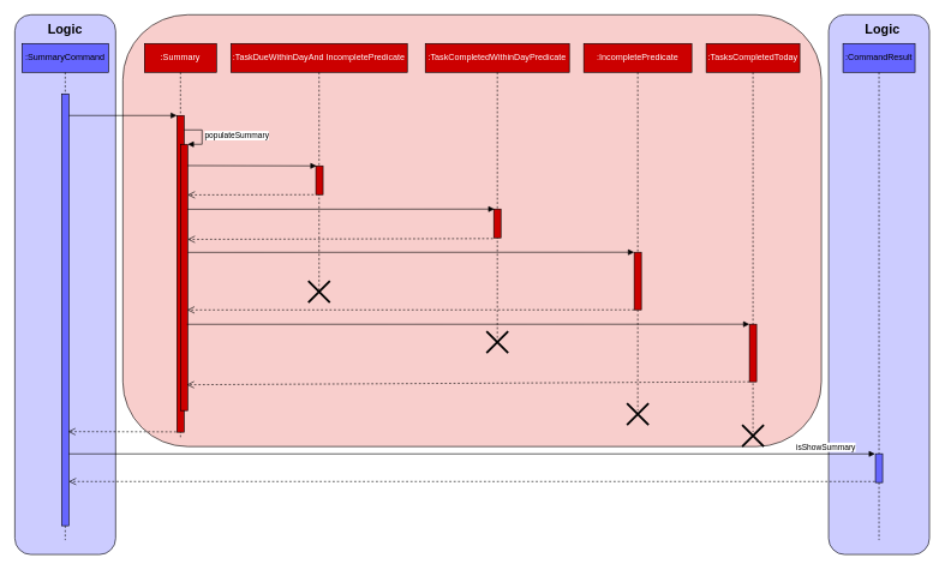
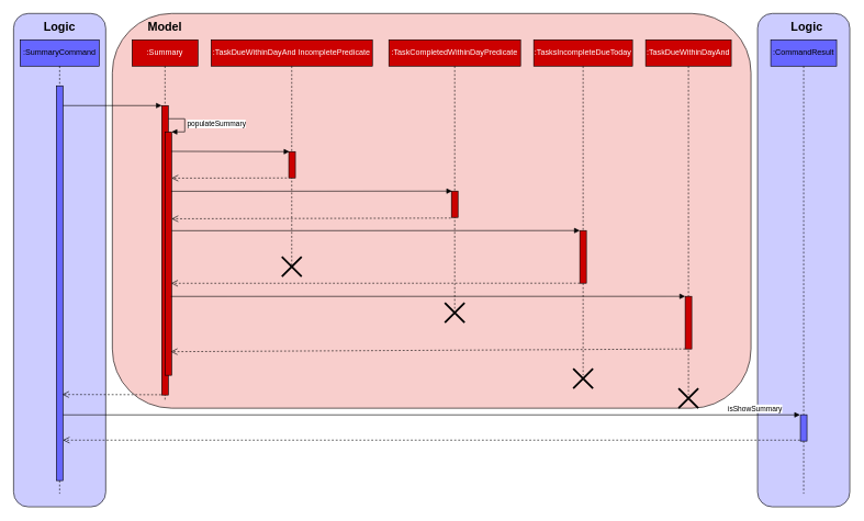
  <mxCell id="0" />
  <mxCell id="1" parent="0" />
  <mxCell id="2" value="" style="rounded=1;whiteSpace=wrap;html=1;fillColor=#CCCCFF;arcSize=16;" parent="1" vertex="1"><mxGeometry x="1150" y="20" width="140" height="750" as="geometry" /></mxCell>
  <mxCell id="3" value="" style="rounded=1;whiteSpace=wrap;html=1;fillColor=#F8CECC;" parent="1" vertex="1"><mxGeometry x="170" y="20" width="970" height="600" as="geometry" /></mxCell>
  <mxCell id="4" value="" style="rounded=1;whiteSpace=wrap;html=1;fillColor=#CCCCFF;arcSize=16;" parent="1" vertex="1"><mxGeometry x="20" y="20" width="140" height="750" as="geometry" /></mxCell>
  <mxCell id="5" value=":SummaryCommand" style="shape=umlLifeline;perimeter=lifelinePerimeter;whiteSpace=wrap;html=1;container=1;collapsible=0;recursiveResize=0;outlineConnect=0;fillColor=#6666FF;" parent="1" vertex="1"><mxGeometry x="30" y="60" width="120" height="690" as="geometry" /></mxCell>
  <mxCell id="6" value="" style="html=1;points=[];perimeter=orthogonalPerimeter;fillColor=#6666FF;" parent="5" vertex="1"><mxGeometry x="55" y="70" width="10" height="600" as="geometry" /></mxCell>
  <mxCell id="7" value="&lt;font color=&quot;#ffffff&quot;&gt;:Summary&lt;/font&gt;" style="shape=umlLifeline;perimeter=lifelinePerimeter;whiteSpace=wrap;html=1;container=1;collapsible=0;recursiveResize=0;outlineConnect=0;fillColor=#CC0000;" parent="1" vertex="1"><mxGeometry x="200" y="60" width="100" height="550" as="geometry" /></mxCell>
  <mxCell id="8" value="" style="html=1;points=[];perimeter=orthogonalPerimeter;fillColor=#CC0000;" parent="7" vertex="1"><mxGeometry x="45" y="100" width="10" height="440" as="geometry" /></mxCell>
  <mxCell id="9" value="" style="html=1;points=[];perimeter=orthogonalPerimeter;fillColor=#CC0000;" parent="7" vertex="1"><mxGeometry x="50" y="140" width="10" height="370" as="geometry" /></mxCell>
  <mxCell id="10" value="populateSummary" style="edgeStyle=orthogonalEdgeStyle;html=1;align=left;spacingLeft=2;endArrow=block;rounded=0;entryX=1;entryY=0;" parent="7" target="9" edge="1"><mxGeometry relative="1" as="geometry"><mxPoint x="55" y="120" as="sourcePoint" /><Array as="points"><mxPoint x="80" y="120" /></Array></mxGeometry></mxCell>
  <mxCell id="11" value="&lt;font color=&quot;#ffffff&quot;&gt;:TaskDueWithinDayAnd IncompletePredicate&lt;/font&gt;" style="shape=umlLifeline;perimeter=lifelinePerimeter;whiteSpace=wrap;html=1;container=1;collapsible=0;recursiveResize=0;outlineConnect=0;fillColor=#CC0000;" parent="1" vertex="1"><mxGeometry x="320" y="60" width="245" height="345" as="geometry" /></mxCell>
  <mxCell id="12" value="" style="html=1;points=[];perimeter=orthogonalPerimeter;fillColor=#CC0000;" parent="11" vertex="1"><mxGeometry x="118" y="170" width="10" height="40" as="geometry" /></mxCell>
  <mxCell id="13" value="" style="shape=umlDestroy;whiteSpace=wrap;html=1;strokeWidth=3;" vertex="1" parent="11"><mxGeometry x="107.5" y="330" width="30" height="30" as="geometry" /></mxCell>
  <mxCell id="14" value="&lt;font color=&quot;#ffffff&quot;&gt;:TaskCompletedWithinDayPredicate&lt;/font&gt;" style="shape=umlLifeline;perimeter=lifelinePerimeter;whiteSpace=wrap;html=1;container=1;collapsible=0;recursiveResize=0;outlineConnect=0;fillColor=#CC0000;" parent="1" vertex="1"><mxGeometry x="590" y="60" width="200" height="410" as="geometry" /></mxCell>
  <mxCell id="15" value="" style="html=1;points=[];perimeter=orthogonalPerimeter;fillColor=#CC0000;" parent="14" vertex="1"><mxGeometry x="95" y="230" width="10" height="40" as="geometry" /></mxCell>
- <mxCell id="16" value="&lt;font color=&quot;#ffffff&quot;&gt;:IncompletePredicate&lt;/font&gt;" style="shape=umlLifeline;perimeter=lifelinePerimeter;whiteSpace=wrap;html=1;container=1;collapsible=0;recursiveResize=0;outlineConnect=0;fillColor=#CC0000;" parent="1" vertex="1"><mxGeometry x="810" y="60" width="150" height="510" as="geometry" /></mxCell>
+ <mxCell id="16" value="&lt;font color=&quot;#ffffff&quot;&gt;:TasksIncompleteDueToday&lt;/font&gt;" style="shape=umlLifeline;perimeter=lifelinePerimeter;whiteSpace=wrap;html=1;container=1;collapsible=0;recursiveResize=0;outlineConnect=0;fillColor=#CC0000;" parent="1" vertex="1"><mxGeometry x="810" y="60" width="150" height="510" as="geometry" /></mxCell>
  <mxCell id="17" value="" style="html=1;points=[];perimeter=orthogonalPerimeter;fillColor=#CC0000;" parent="16" vertex="1"><mxGeometry x="70" y="290" width="10" height="80" as="geometry" /></mxCell>
  <mxCell id="18" value="" style="shape=umlDestroy;whiteSpace=wrap;html=1;strokeWidth=3;" vertex="1" parent="16"><mxGeometry x="60" y="500" width="30" height="30" as="geometry" /></mxCell>
- <mxCell id="19" value="&lt;font color=&quot;#ffffff&quot;&gt;:TasksCompletedToday&lt;/font&gt;" style="shape=umlLifeline;perimeter=lifelinePerimeter;whiteSpace=wrap;html=1;container=1;collapsible=0;recursiveResize=0;outlineConnect=0;fillColor=#CC0000;" parent="1" vertex="1"><mxGeometry x="980" y="60" width="130" height="540" as="geometry" /></mxCell>
+ <mxCell id="19" value="&lt;font color=&quot;#ffffff&quot;&gt;:TaskDueWithinDayAnd&lt;/font&gt;" style="shape=umlLifeline;perimeter=lifelinePerimeter;whiteSpace=wrap;html=1;container=1;collapsible=0;recursiveResize=0;outlineConnect=0;fillColor=#CC0000;" parent="1" vertex="1"><mxGeometry x="980" y="60" width="130" height="540" as="geometry" /></mxCell>
  <mxCell id="20" value="" style="html=1;points=[];perimeter=orthogonalPerimeter;fillColor=#CC0000;" parent="19" vertex="1"><mxGeometry x="60" y="390" width="10" height="80" as="geometry" /></mxCell>
  <mxCell id="21" value="" style="shape=umlDestroy;whiteSpace=wrap;html=1;strokeWidth=3;" vertex="1" parent="19"><mxGeometry x="50" y="530" width="30" height="30" as="geometry" /></mxCell>
  <mxCell id="22" value=":CommandResult" style="shape=umlLifeline;perimeter=lifelinePerimeter;whiteSpace=wrap;html=1;container=1;collapsible=0;recursiveResize=0;outlineConnect=0;fillColor=#6666FF;" parent="1" vertex="1"><mxGeometry x="1170" y="60" width="100" height="690" as="geometry" /></mxCell>
  <mxCell id="23" value="" style="html=1;points=[];perimeter=orthogonalPerimeter;fillColor=#6666FF;" parent="22" vertex="1"><mxGeometry x="45" y="570" width="10" height="40" as="geometry" /></mxCell>
  <mxCell id="24" value="" style="html=1;verticalAlign=bottom;endArrow=block;entryX=0;entryY=0;entryDx=0;entryDy=0;entryPerimeter=0;" parent="1" source="6" target="8" edge="1"><mxGeometry width="80" relative="1" as="geometry"><mxPoint x="124" y="160" as="sourcePoint" /><mxPoint x="220" y="160" as="targetPoint" /></mxGeometry></mxCell>
  <mxCell id="25" value="" style="html=1;verticalAlign=bottom;endArrow=block;entryX=0.1;entryY=0;entryDx=0;entryDy=0;entryPerimeter=0;exitX=0.943;exitY=0.08;exitDx=0;exitDy=0;exitPerimeter=0;" parent="1" source="9" target="12" edge="1"><mxGeometry width="80" relative="1" as="geometry"><mxPoint x="270" y="230" as="sourcePoint" /><mxPoint x="430" y="230" as="targetPoint" /></mxGeometry></mxCell>
  <mxCell id="26" value="" style="html=1;verticalAlign=bottom;endArrow=block;entryX=0.1;entryY=0;entryDx=0;entryDy=0;entryPerimeter=0;exitX=0.943;exitY=0.244;exitDx=0;exitDy=0;exitPerimeter=0;" parent="1" source="9" target="15" edge="1"><mxGeometry width="80" relative="1" as="geometry"><mxPoint x="270" y="290" as="sourcePoint" /><mxPoint x="680" y="290" as="targetPoint" /></mxGeometry></mxCell>
  <mxCell id="27" value="" style="html=1;verticalAlign=bottom;endArrow=open;dashed=1;endSize=8;exitX=-0.1;exitY=1.025;exitDx=0;exitDy=0;exitPerimeter=0;entryX=1;entryY=0.357;entryDx=0;entryDy=0;entryPerimeter=0;" parent="1" source="15" target="9" edge="1"><mxGeometry relative="1" as="geometry"><mxPoint x="680" y="330" as="sourcePoint" /><mxPoint x="270" y="332" as="targetPoint" /></mxGeometry></mxCell>
  <mxCell id="28" value="" style="html=1;verticalAlign=bottom;endArrow=block;exitX=1;exitY=0.406;exitDx=0;exitDy=0;exitPerimeter=0;" parent="1" source="9" edge="1"><mxGeometry width="80" relative="1" as="geometry"><mxPoint x="270" y="350" as="sourcePoint" /><mxPoint x="880" y="350" as="targetPoint" /></mxGeometry></mxCell>
  <mxCell id="29" value="" style="html=1;verticalAlign=bottom;endArrow=open;dashed=1;endSize=8;entryX=0.943;entryY=0.622;entryDx=0;entryDy=0;entryPerimeter=0;" parent="1" target="9" edge="1"><mxGeometry relative="1" as="geometry"><mxPoint x="880" y="430" as="sourcePoint" /><mxPoint x="270" y="430" as="targetPoint" /></mxGeometry></mxCell>
  <mxCell id="30" value="" style="html=1;verticalAlign=bottom;endArrow=block;exitX=0.886;exitY=0.676;exitDx=0;exitDy=0;exitPerimeter=0;" parent="1" source="9" edge="1"><mxGeometry width="80" relative="1" as="geometry"><mxPoint x="300" y="450" as="sourcePoint" /><mxPoint x="1040" y="450" as="targetPoint" /></mxGeometry></mxCell>
  <mxCell id="31" value="" style="html=1;verticalAlign=bottom;endArrow=open;dashed=1;endSize=8;entryX=0.886;entryY=0.903;entryDx=0;entryDy=0;entryPerimeter=0;" parent="1" target="9" edge="1"><mxGeometry relative="1" as="geometry"><mxPoint x="1040" y="530" as="sourcePoint" /><mxPoint x="280" y="534" as="targetPoint" /></mxGeometry></mxCell>
  <mxCell id="32" value="" style="html=1;verticalAlign=bottom;endArrow=open;dashed=1;endSize=8;exitX=-0.3;exitY=1;exitDx=0;exitDy=0;exitPerimeter=0;entryX=1;entryY=0.19;entryDx=0;entryDy=0;entryPerimeter=0;" parent="1" source="12" target="9" edge="1"><mxGeometry relative="1" as="geometry"><mxPoint x="340" y="270" as="sourcePoint" /><mxPoint x="270" y="272" as="targetPoint" /></mxGeometry></mxCell>
  <mxCell id="33" value="" style="html=1;verticalAlign=bottom;endArrow=open;dashed=1;endSize=8;exitX=-0.1;exitY=0.999;exitDx=0;exitDy=0;exitPerimeter=0;entryX=0.9;entryY=0.782;entryDx=0;entryDy=0;entryPerimeter=0;" parent="1" source="8" target="6" edge="1"><mxGeometry relative="1" as="geometry"><mxPoint x="240" y="600" as="sourcePoint" /><mxPoint x="170" y="600" as="targetPoint" /></mxGeometry></mxCell>
  <mxCell id="34" value="isShowSummary" style="html=1;verticalAlign=bottom;endArrow=block;entryX=-0.054;entryY=0.004;entryDx=0;entryDy=0;entryPerimeter=0;" parent="1" source="6" target="23" edge="1"><mxGeometry x="0.878" width="80" relative="1" as="geometry"><mxPoint x="1100" y="630" as="sourcePoint" /><mxPoint x="1174" y="629" as="targetPoint" /><mxPoint as="offset" /></mxGeometry></mxCell>
  <mxCell id="35" value="" style="html=1;verticalAlign=bottom;endArrow=open;dashed=1;endSize=8;exitX=-0.071;exitY=0.964;exitDx=0;exitDy=0;exitPerimeter=0;" parent="1" source="23" target="6" edge="1"><mxGeometry relative="1" as="geometry"><mxPoint x="1170" y="670" as="sourcePoint" /><mxPoint x="1090" y="670" as="targetPoint" /></mxGeometry></mxCell>
+ <mxCell id="36" value="&lt;b&gt;&lt;font style=&quot;font-size: 18px&quot;&gt;Model&lt;/font&gt;&lt;/b&gt;" style="text;html=1;strokeColor=none;fillColor=none;align=center;verticalAlign=middle;whiteSpace=wrap;rounded=0;" parent="1" vertex="1"><mxGeometry x="230" y="30" width="40" height="20" as="geometry" /></mxCell>
  <mxCell id="37" value="&lt;b&gt;&lt;font style=&quot;font-size: 18px&quot;&gt;Logic&lt;/font&gt;&lt;/b&gt;" style="text;html=1;strokeColor=none;fillColor=none;align=center;verticalAlign=middle;whiteSpace=wrap;rounded=0;" parent="1" vertex="1"><mxGeometry x="70" y="30" width="40" height="20" as="geometry" /></mxCell>
  <mxCell id="38" value="&lt;b&gt;&lt;font style=&quot;font-size: 18px&quot;&gt;Logic&lt;/font&gt;&lt;/b&gt;" style="text;html=1;strokeColor=none;fillColor=none;align=center;verticalAlign=middle;whiteSpace=wrap;rounded=0;" parent="1" vertex="1"><mxGeometry x="1205" y="30" width="40" height="20" as="geometry" /></mxCell>
  <mxCell id="39" value="" style="shape=umlDestroy;whiteSpace=wrap;html=1;strokeWidth=3;" vertex="1" parent="1"><mxGeometry x="675" y="460" width="30" height="30" as="geometry" /></mxCell>
